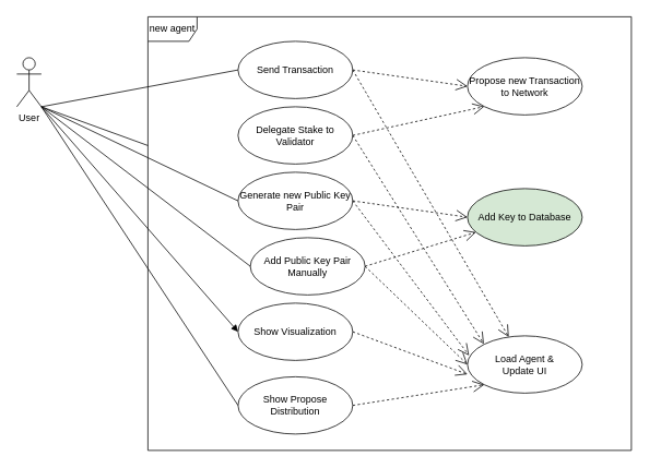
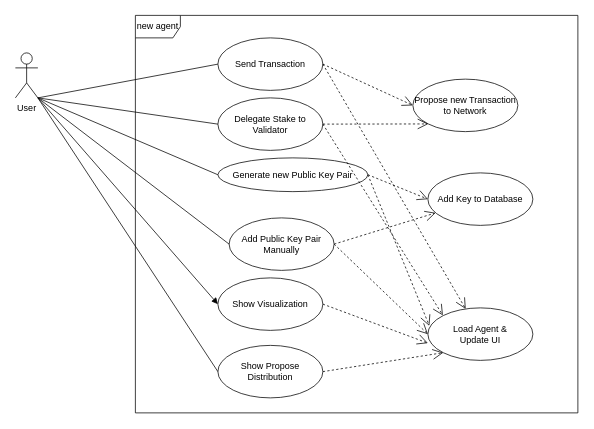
  <mxCell id="0" />
  <mxCell id="1" parent="0" />
  <mxCell id="2" value="User&lt;br&gt;" style="shape=umlActor;verticalLabelPosition=bottom;verticalAlign=top;html=1;" parent="1" vertex="1"><mxGeometry x="20" y="70" width="30" height="60" as="geometry" /></mxCell>
  <mxCell id="3" value="new agent" style="shape=umlFrame;whiteSpace=wrap;html=1;" parent="1" vertex="1"><mxGeometry x="180" y="20" width="590" height="530" as="geometry" /></mxCell>
  <mxCell id="4" value="Send Transaction" style="ellipse;whiteSpace=wrap;html=1;" parent="1" vertex="1"><mxGeometry x="290" y="50" width="140" height="70" as="geometry" /></mxCell>
- <mxCell id="5" value="Generate new Public Key Pair" style="ellipse;whiteSpace=wrap;html=1;" parent="1" vertex="1"><mxGeometry x="290" y="210" width="140" height="70" as="geometry" /></mxCell>
+ <mxCell id="5" value="Generate new Public Key Pair" style="ellipse;whiteSpace=wrap;html=1;" parent="1" vertex="1"><mxGeometry x="290" y="210" width="200" height="45" as="geometry" /></mxCell>
  <mxCell id="6" value="Add Public Key Pair Manually" style="ellipse;whiteSpace=wrap;html=1;" parent="1" vertex="1"><mxGeometry x="305" y="290" width="140" height="70" as="geometry" /></mxCell>
  <mxCell id="7" value="" style="endArrow=none;html=1;entryX=0;entryY=0.5;entryDx=0;entryDy=0;" parent="1" target="4" edge="1"><mxGeometry relative="1" as="geometry"><mxPoint x="50" y="130" as="sourcePoint" /><mxPoint x="210" y="130" as="targetPoint" /></mxGeometry></mxCell>
  <mxCell id="8" value="" style="endArrow=none;html=1;entryX=0;entryY=0.5;entryDx=0;entryDy=0;exitX=1;exitY=1;exitDx=0;exitDy=0;exitPerimeter=0;" parent="1" source="2" target="5" edge="1"><mxGeometry relative="1" as="geometry"><mxPoint x="60" y="140" as="sourcePoint" /><mxPoint x="300" y="95" as="targetPoint" /></mxGeometry></mxCell>
  <mxCell id="9" value="" style="endArrow=none;html=1;entryX=0;entryY=0.5;entryDx=0;entryDy=0;exitX=1;exitY=1;exitDx=0;exitDy=0;exitPerimeter=0;" parent="1" source="2" target="6" edge="1"><mxGeometry relative="1" as="geometry"><mxPoint x="70" y="150" as="sourcePoint" /><mxPoint x="310" y="105" as="targetPoint" /></mxGeometry></mxCell>
- <mxCell id="10" value="Add Key to Database" style="ellipse;whiteSpace=wrap;html=1;fillColor=#d5e8d4;" parent="1" vertex="1"><mxGeometry x="570" y="230" width="140" height="70" as="geometry" /></mxCell>
+ <mxCell id="10" value="Add Key to Database" style="ellipse;whiteSpace=wrap;html=1;" parent="1" vertex="1"><mxGeometry x="570" y="230" width="140" height="70" as="geometry" /></mxCell>
  <mxCell id="11" value="" style="endArrow=open;endSize=12;dashed=1;html=1;exitX=1;exitY=0.5;exitDx=0;exitDy=0;entryX=0;entryY=0.5;entryDx=0;entryDy=0;" parent="1" source="5" target="10" edge="1"><mxGeometry x="1" y="72" width="160" relative="1" as="geometry"><mxPoint x="500" y="310" as="sourcePoint" /><mxPoint x="570" y="10" as="targetPoint" /><mxPoint x="20" y="6" as="offset" /></mxGeometry></mxCell>
  <mxCell id="12" value="" style="endArrow=open;endSize=12;dashed=1;html=1;exitX=1;exitY=0.5;exitDx=0;exitDy=0;" parent="1" source="6" target="10" edge="1"><mxGeometry x="-0.788" y="-124" width="160" relative="1" as="geometry"><mxPoint x="530" y="215" as="sourcePoint" /><mxPoint x="438.04" y="182" as="targetPoint" /><mxPoint x="1" as="offset" /></mxGeometry></mxCell>
- <mxCell id="13" value="Propose new Transaction to Network" style="ellipse;whiteSpace=wrap;html=1;" parent="1" vertex="1"><mxGeometry x="570" y="70" width="140" height="70" as="geometry" /></mxCell>
+ <mxCell id="13" value="Propose new Transaction to Network" style="ellipse;whiteSpace=wrap;html=1;" parent="1" vertex="1"><mxGeometry x="550" y="105" width="140" height="70" as="geometry" /></mxCell>
  <mxCell id="14" value="" style="endArrow=open;endSize=12;dashed=1;html=1;exitX=1;exitY=0.5;exitDx=0;exitDy=0;entryX=0;entryY=0.5;entryDx=0;entryDy=0;" parent="1" source="4" target="13" edge="1"><mxGeometry x="0.05" y="46" width="160" relative="1" as="geometry"><mxPoint x="610" y="140" as="sourcePoint" /><mxPoint x="770" y="140" as="targetPoint" /><Array as="points" /><mxPoint as="offset" /></mxGeometry></mxCell>
  <mxCell id="15" value="Show Visualization" style="ellipse;whiteSpace=wrap;html=1;" parent="1" vertex="1"><mxGeometry x="290" y="370" width="140" height="70" as="geometry" /></mxCell>
  <mxCell id="16" value="" style="endArrow=block;html=1;entryX=0;entryY=0.5;entryDx=0;entryDy=0;exitX=1;exitY=1;exitDx=0;exitDy=0;exitPerimeter=0;" parent="1" source="2" target="15" edge="1"><mxGeometry relative="1" as="geometry"><mxPoint x="60" y="140" as="sourcePoint" /><mxPoint x="300" y="255" as="targetPoint" /></mxGeometry></mxCell>
  <mxCell id="17" value="Delegate Stake to Validator" style="ellipse;whiteSpace=wrap;html=1;" parent="1" vertex="1"><mxGeometry x="290" y="130" width="140" height="70" as="geometry" /></mxCell>
- <mxCell id="18" value="" style="endArrow=none;html=1;exitX=1;exitY=1;exitDx=0;exitDy=0;exitPerimeter=0;" parent="1" source="2" target="3" edge="1"><mxGeometry relative="1" as="geometry"><mxPoint x="60" y="140" as="sourcePoint" /><mxPoint x="300" y="335" as="targetPoint" /></mxGeometry></mxCell>
+ <mxCell id="18" value="" style="endArrow=none;html=1;entryX=0;entryY=0.5;entryDx=0;entryDy=0;exitX=1;exitY=1;exitDx=0;exitDy=0;exitPerimeter=0;" parent="1" source="2" target="17" edge="1"><mxGeometry relative="1" as="geometry"><mxPoint x="60" y="140" as="sourcePoint" /><mxPoint x="300" y="335" as="targetPoint" /></mxGeometry></mxCell>
  <mxCell id="19" value="" style="endArrow=open;endSize=12;dashed=1;html=1;exitX=1;exitY=0.5;exitDx=0;exitDy=0;entryX=0;entryY=1;entryDx=0;entryDy=0;" parent="1" source="17" target="13" edge="1"><mxGeometry x="0.956" y="-61" width="160" relative="1" as="geometry"><mxPoint x="440" y="95" as="sourcePoint" /><mxPoint x="560" y="115" as="targetPoint" /><Array as="points" /><mxPoint as="offset" /></mxGeometry></mxCell>
  <mxCell id="20" value="Show Propose Distribution" style="ellipse;whiteSpace=wrap;html=1;" vertex="1" parent="1"><mxGeometry x="290" y="460" width="140" height="70" as="geometry" /></mxCell>
  <mxCell id="21" value="" style="endArrow=none;html=1;exitX=1;exitY=1;exitDx=0;exitDy=0;exitPerimeter=0;entryX=0;entryY=0.5;entryDx=0;entryDy=0;" edge="1" parent="1" source="2" target="20"><mxGeometry width="50" height="50" relative="1" as="geometry"><mxPoint x="510" y="330" as="sourcePoint" /><mxPoint x="560" y="280" as="targetPoint" /></mxGeometry></mxCell>
  <mxCell id="22" value="Load Agent &amp;amp;&lt;br&gt;Update UI" style="ellipse;whiteSpace=wrap;html=1;" vertex="1" parent="1"><mxGeometry x="570" y="410" width="140" height="70" as="geometry" /></mxCell>
  <mxCell id="23" value="" style="endArrow=open;endSize=12;dashed=1;html=1;exitX=1;exitY=0.5;exitDx=0;exitDy=0;" edge="1" parent="1" source="4" target="22"><mxGeometry x="-0.002" y="75" width="160" relative="1" as="geometry"><mxPoint x="440" y="95" as="sourcePoint" /><mxPoint x="580" y="115" as="targetPoint" /><Array as="points" /><mxPoint as="offset" /></mxGeometry></mxCell>
  <mxCell id="24" value="" style="endArrow=open;endSize=12;dashed=1;html=1;exitX=1;exitY=0.5;exitDx=0;exitDy=0;" edge="1" parent="1" source="17"><mxGeometry x="-0.364" y="152" width="160" relative="1" as="geometry"><mxPoint x="450" y="105" as="sourcePoint" /><mxPoint x="590" y="420" as="targetPoint" /><Array as="points" /><mxPoint y="-1" as="offset" /></mxGeometry></mxCell>
  <mxCell id="25" value="" style="endArrow=open;endSize=12;dashed=1;html=1;exitX=1;exitY=0.5;exitDx=0;exitDy=0;entryX=0.014;entryY=0.343;entryDx=0;entryDy=0;entryPerimeter=0;" edge="1" parent="1" source="5" target="22"><mxGeometry x="-0.111" width="160" relative="1" as="geometry"><mxPoint x="460" y="115" as="sourcePoint" /><mxPoint x="600" y="135" as="targetPoint" /><Array as="points" /><mxPoint as="offset" /></mxGeometry></mxCell>
  <mxCell id="26" value="" style="endArrow=open;endSize=12;dashed=1;html=1;exitX=1;exitY=0.5;exitDx=0;exitDy=0;entryX=0;entryY=0.5;entryDx=0;entryDy=0;" edge="1" parent="1" source="6" target="22"><mxGeometry x="-0.111" width="160" relative="1" as="geometry"><mxPoint x="450" y="390" as="sourcePoint" /><mxPoint x="591.96" y="579.01" as="targetPoint" /><Array as="points" /><mxPoint as="offset" /></mxGeometry></mxCell>
  <mxCell id="27" value="" style="endArrow=open;endSize=12;dashed=1;html=1;exitX=1;exitY=0.5;exitDx=0;exitDy=0;entryX=0;entryY=1;entryDx=0;entryDy=0;" edge="1" parent="1" source="20" target="22"><mxGeometry x="-0.111" width="160" relative="1" as="geometry"><mxPoint x="450" y="265" as="sourcePoint" /><mxPoint x="591.96" y="454.01" as="targetPoint" /><Array as="points" /><mxPoint as="offset" /></mxGeometry></mxCell>
  <mxCell id="28" value="" style="endArrow=open;endSize=12;dashed=1;html=1;exitX=1;exitY=0.5;exitDx=0;exitDy=0;entryX=0;entryY=0.671;entryDx=0;entryDy=0;entryPerimeter=0;" edge="1" parent="1" source="15" target="22"><mxGeometry x="-0.111" width="160" relative="1" as="geometry"><mxPoint x="460" y="275" as="sourcePoint" /><mxPoint x="601.96" y="464.01" as="targetPoint" /><Array as="points" /><mxPoint as="offset" /></mxGeometry></mxCell>
